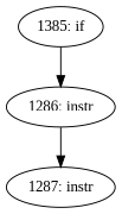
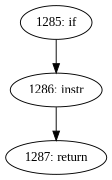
  digraph {
    fontname="Liberation Serif"
    node [fontname="Liberation Serif"]
    edge [fontname="Liberation Serif"]
-   n1 [label="1385: if"]
+   n1 [label="1285: if"]
    n2 [label="1286: instr"]
-   n3 [label="1287: instr"]
+   n3 [label="1287: return"]
    n1 -> n2
    n2 -> n3
  }
